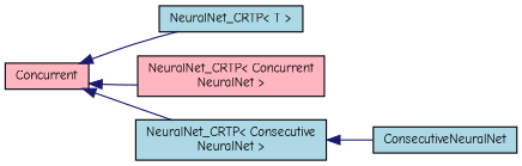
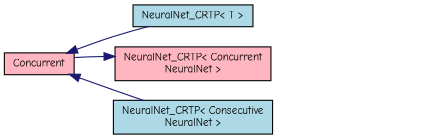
  digraph {
    fontname="Comic Neue"
    rankdir=LR
    node [color=black fillcolor=lightblue fontname="Comic Neue" fontsize=10 shape=record style=filled]
    edge [color=midnightblue dir=back fontname="Comic Neue" fontsize=10 labelfontname=Helvetica labelfontsize=10 style=solid]
    n1 [fillcolor=lightpink fontcolor=black height=0.2 label=Concurrent width=0.4]
    n2 [height=0.2 label="NeuralNet_CRTP\< T \>" width=0.4]
    n3 [fillcolor=lightpink height=0.2 label="NeuralNet_CRTP\< Concurrent\lNeuralNet \>" width=0.4]
    n4 [height=0.2 label="NeuralNet_CRTP\< Consecutive\lNeuralNet \>" width=0.4]
-   n5 [height=0.2 label=ConsecutiveNeuralNet width=0.4]
    n1 -> n2
-   n1 -> n3
+   n3 -> n1
    n1 -> n4
-   n4 -> n5
  }
